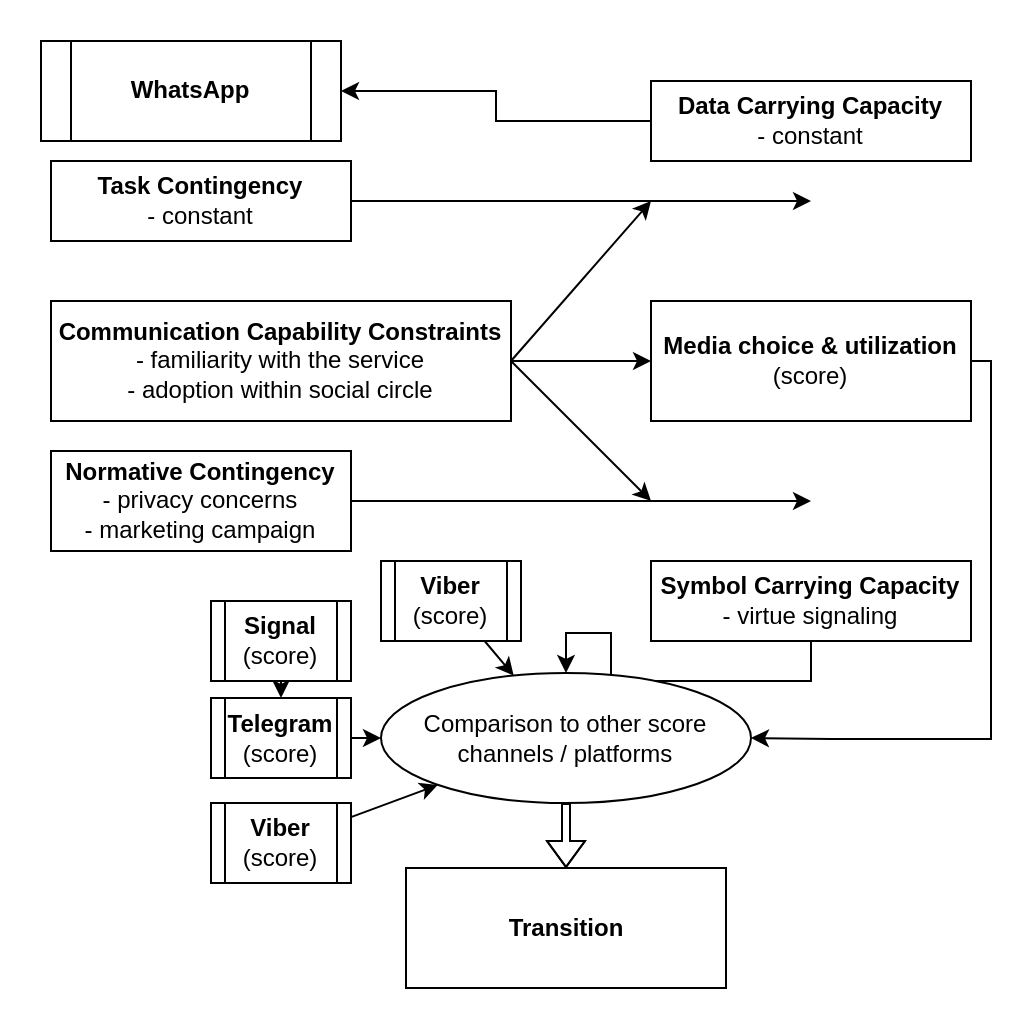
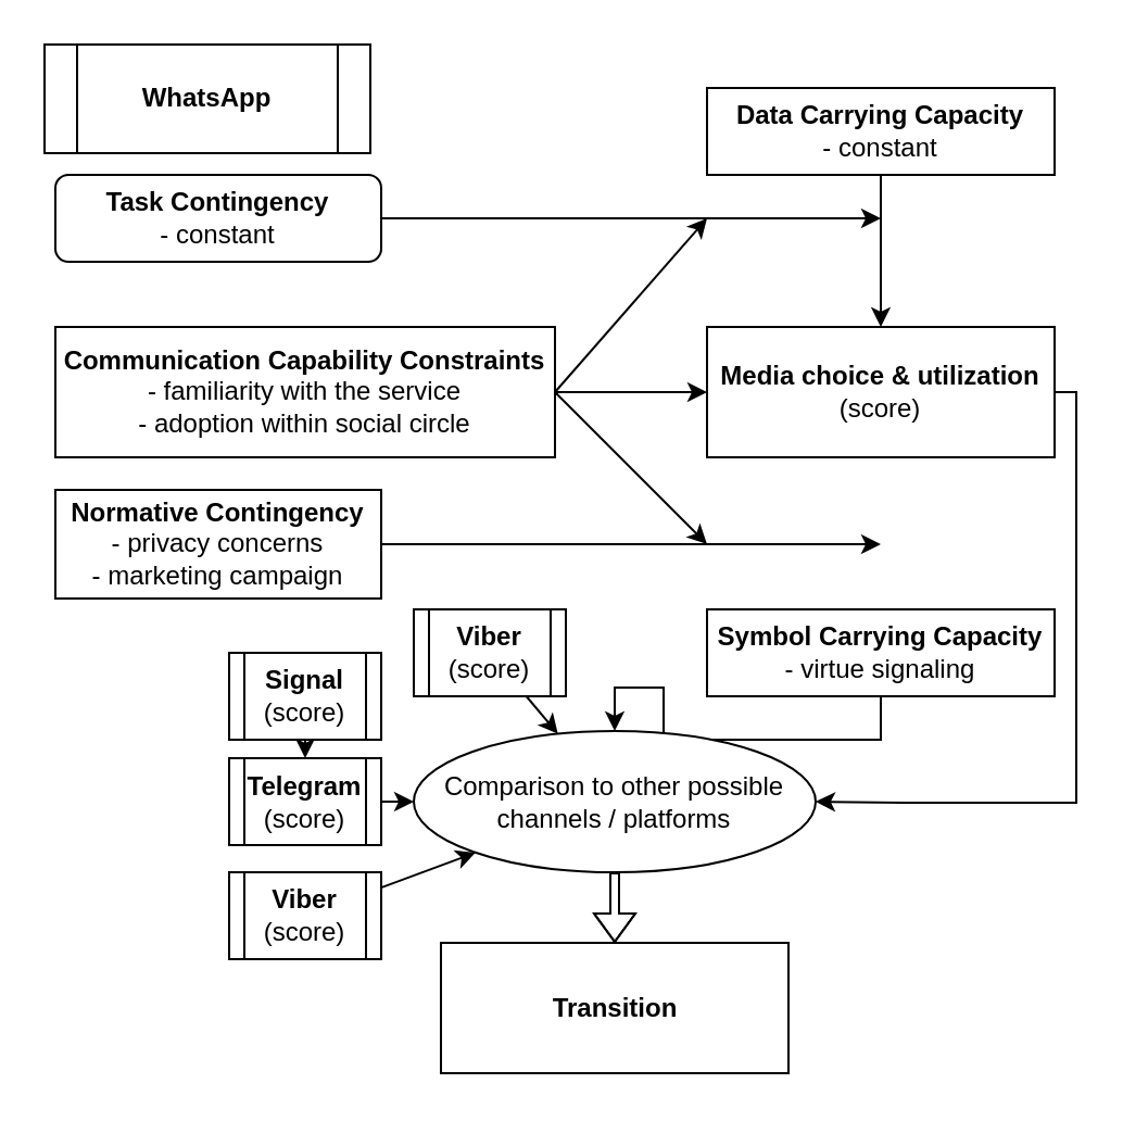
  <mxCell id="0" />
  <mxCell id="1" parent="0" />
  <mxCell id="2" style="edgeStyle=orthogonalEdgeStyle;rounded=0;orthogonalLoop=1;jettySize=auto;html=1;" parent="1" source="3" edge="1"><mxGeometry relative="1" as="geometry"><mxPoint x="405" y="100" as="targetPoint" /></mxGeometry></mxCell>
- <mxCell id="3" value="&lt;div&gt;&lt;b&gt;Task Contingency&lt;/b&gt;&lt;/div&gt;&lt;div&gt;- constant&lt;/div&gt;" style="rounded=0;whiteSpace=wrap;html=1;" parent="1" vertex="1"><mxGeometry x="25" y="80" width="150" height="40" as="geometry" /></mxCell>
- <mxCell id="4" style="edgeStyle=orthogonalEdgeStyle;rounded=0;orthogonalLoop=1;jettySize=auto;html=1;" parent="1" source="5" target="18" edge="1"><mxGeometry relative="1" as="geometry" /></mxCell>
+ <mxCell id="3" value="&lt;div&gt;&lt;b&gt;Task Contingency&lt;/b&gt;&lt;/div&gt;&lt;div&gt;- constant&lt;/div&gt;" style="whiteSpace=wrap;html=1;rounded=1;" parent="1" vertex="1"><mxGeometry x="25" y="80" width="150" height="40" as="geometry" /></mxCell>
+ <mxCell id="4" style="edgeStyle=orthogonalEdgeStyle;rounded=0;orthogonalLoop=1;jettySize=auto;html=1;" parent="1" source="5" target="7" edge="1"><mxGeometry relative="1" as="geometry" /></mxCell>
  <mxCell id="5" value="&lt;div&gt;&lt;b&gt;Data Carrying Capacity&lt;/b&gt;&lt;/div&gt;&lt;div&gt;- constant&lt;/div&gt;" style="rounded=0;whiteSpace=wrap;html=1;" parent="1" vertex="1"><mxGeometry x="325" y="40" width="160" height="40" as="geometry" /></mxCell>
  <mxCell id="6" style="edgeStyle=orthogonalEdgeStyle;rounded=0;orthogonalLoop=1;jettySize=auto;html=1;entryX=1;entryY=0.5;entryDx=0;entryDy=0;" parent="1" source="7" target="21" edge="1"><mxGeometry relative="1" as="geometry"><mxPoint x="375" y="410" as="targetPoint" /><Array as="points"><mxPoint x="495" y="180" /><mxPoint x="495" y="369" /><mxPoint x="415" y="369" /></Array></mxGeometry></mxCell>
  <mxCell id="7" value="&lt;div&gt;&lt;b&gt;Media choice &amp;amp; utilization&lt;/b&gt;&lt;/div&gt;&lt;div&gt;(score)&lt;/div&gt;" style="rounded=0;whiteSpace=wrap;html=1;" parent="1" vertex="1"><mxGeometry x="325" y="150" width="160" height="60" as="geometry" /></mxCell>
  <mxCell id="8" style="edgeStyle=orthogonalEdgeStyle;rounded=0;orthogonalLoop=1;jettySize=auto;html=1;" parent="1" source="9" target="21" edge="1"><mxGeometry relative="1" as="geometry" /></mxCell>
  <mxCell id="9" value="&lt;div&gt;&lt;b&gt;Symbol Carrying Capacity&lt;/b&gt;&lt;/div&gt;&lt;div&gt;- virtue signaling&lt;br&gt;&lt;/div&gt;" style="rounded=0;whiteSpace=wrap;html=1;" parent="1" vertex="1"><mxGeometry x="325" y="280" width="160" height="40" as="geometry" /></mxCell>
  <mxCell id="10" style="rounded=0;orthogonalLoop=1;jettySize=auto;html=1;exitX=1;exitY=0.5;exitDx=0;exitDy=0;" parent="1" source="13" edge="1"><mxGeometry relative="1" as="geometry"><mxPoint x="325" y="100" as="targetPoint" /></mxGeometry></mxCell>
  <mxCell id="11" style="rounded=0;orthogonalLoop=1;jettySize=auto;html=1;exitX=1;exitY=0.5;exitDx=0;exitDy=0;" parent="1" source="13" edge="1"><mxGeometry relative="1" as="geometry"><mxPoint x="325" y="250" as="targetPoint" /></mxGeometry></mxCell>
  <mxCell id="12" style="rounded=0;orthogonalLoop=1;jettySize=auto;html=1;" parent="1" source="13" target="7" edge="1"><mxGeometry relative="1" as="geometry" /></mxCell>
  <mxCell id="13" value="&lt;div&gt;&lt;b&gt;Communication Capability Constraints&lt;/b&gt;&lt;/div&gt;&lt;div&gt;- familiarity with the service&lt;/div&gt;&lt;div&gt;- adoption within social circle&lt;br&gt;&lt;/div&gt;" style="rounded=0;whiteSpace=wrap;html=1;" parent="1" vertex="1"><mxGeometry x="25" y="150" width="230" height="60" as="geometry" /></mxCell>
  <mxCell id="14" style="edgeStyle=orthogonalEdgeStyle;rounded=0;orthogonalLoop=1;jettySize=auto;html=1;" parent="1" source="15" edge="1"><mxGeometry relative="1" as="geometry"><mxPoint x="405" y="250" as="targetPoint" /><Array as="points"><mxPoint x="405" y="250" /></Array></mxGeometry></mxCell>
  <mxCell id="15" value="&lt;div&gt;&lt;b&gt;Normative Contingency&lt;/b&gt;&lt;/div&gt;&lt;div&gt;- privacy concerns&lt;/div&gt;&lt;div&gt;- marketing campaign&lt;br&gt;&lt;/div&gt;" style="rounded=0;whiteSpace=wrap;html=1;" parent="1" vertex="1"><mxGeometry x="25" y="225" width="150" height="50" as="geometry" /></mxCell>
  <mxCell id="16" style="edgeStyle=orthogonalEdgeStyle;rounded=0;orthogonalLoop=1;jettySize=auto;html=1;shape=flexArrow;endWidth=14;endSize=4;width=4;exitX=0.5;exitY=1;exitDx=0;exitDy=0;" parent="1" source="21" target="17" edge="1"><mxGeometry relative="1" as="geometry"><mxPoint x="275" y="403.5" as="sourcePoint" /></mxGeometry></mxCell>
  <mxCell id="17" value="&lt;b&gt;Transition&lt;/b&gt;" style="rounded=0;whiteSpace=wrap;html=1;" parent="1" vertex="1"><mxGeometry x="202.5" y="433.5" width="160" height="60" as="geometry" /></mxCell>
  <mxCell id="18" value="&lt;b&gt;WhatsApp&lt;/b&gt;" style="shape=process;whiteSpace=wrap;html=1;backgroundOutline=1;" parent="1" vertex="1"><mxGeometry x="20" y="20" width="150" height="50" as="geometry" /></mxCell>
  <mxCell id="19" style="rounded=0;orthogonalLoop=1;jettySize=auto;html=1;" parent="1" source="20" target="23" edge="1"><mxGeometry relative="1" as="geometry" /></mxCell>
  <mxCell id="20" value="&lt;b&gt;Signal&lt;/b&gt;&lt;br&gt;&lt;div&gt;(score)&lt;/div&gt;" style="shape=process;whiteSpace=wrap;html=1;backgroundOutline=1;" parent="1" vertex="1"><mxGeometry x="105" y="300" width="70" height="40" as="geometry" /></mxCell>
- <mxCell id="21" value="Comparison to other score channels / platforms" style="ellipse;whiteSpace=wrap;html=1;shadow=0;" parent="1" vertex="1"><mxGeometry x="190" y="336" width="185" height="65" as="geometry" /></mxCell>
+ <mxCell id="21" value="Comparison to other possible channels / platforms" style="ellipse;whiteSpace=wrap;html=1;shadow=0;" parent="1" vertex="1"><mxGeometry x="190" y="336" width="185" height="65" as="geometry" /></mxCell>
  <mxCell id="22" style="edgeStyle=none;rounded=0;orthogonalLoop=1;jettySize=auto;html=1;" parent="1" source="23" target="21" edge="1"><mxGeometry relative="1" as="geometry" /></mxCell>
  <mxCell id="23" value="&lt;b&gt;Telegram&lt;/b&gt;&lt;br&gt;&lt;div&gt;(score)&lt;/div&gt;" style="shape=process;whiteSpace=wrap;html=1;backgroundOutline=1;" parent="1" vertex="1"><mxGeometry x="105" y="348.5" width="70" height="40" as="geometry" /></mxCell>
  <mxCell id="24" style="edgeStyle=none;rounded=0;orthogonalLoop=1;jettySize=auto;html=1;" parent="1" source="25" target="21" edge="1"><mxGeometry relative="1" as="geometry" /></mxCell>
  <mxCell id="25" value="&lt;b&gt;Viber&lt;/b&gt;&lt;br&gt;&lt;div&gt;(score)&lt;/div&gt;" style="shape=process;whiteSpace=wrap;html=1;backgroundOutline=1;" parent="1" vertex="1"><mxGeometry x="105" y="401" width="70" height="40" as="geometry" /></mxCell>
  <mxCell id="26" style="edgeStyle=none;rounded=0;orthogonalLoop=1;jettySize=auto;html=1;" parent="1" source="27" target="21" edge="1"><mxGeometry relative="1" as="geometry" /></mxCell>
  <mxCell id="27" value="&lt;b&gt;Viber&lt;/b&gt;&lt;br&gt;&lt;div&gt;(score)&lt;/div&gt;" style="shape=process;whiteSpace=wrap;html=1;backgroundOutline=1;" parent="1" vertex="1"><mxGeometry x="190" y="280" width="70" height="40" as="geometry" /></mxCell>
